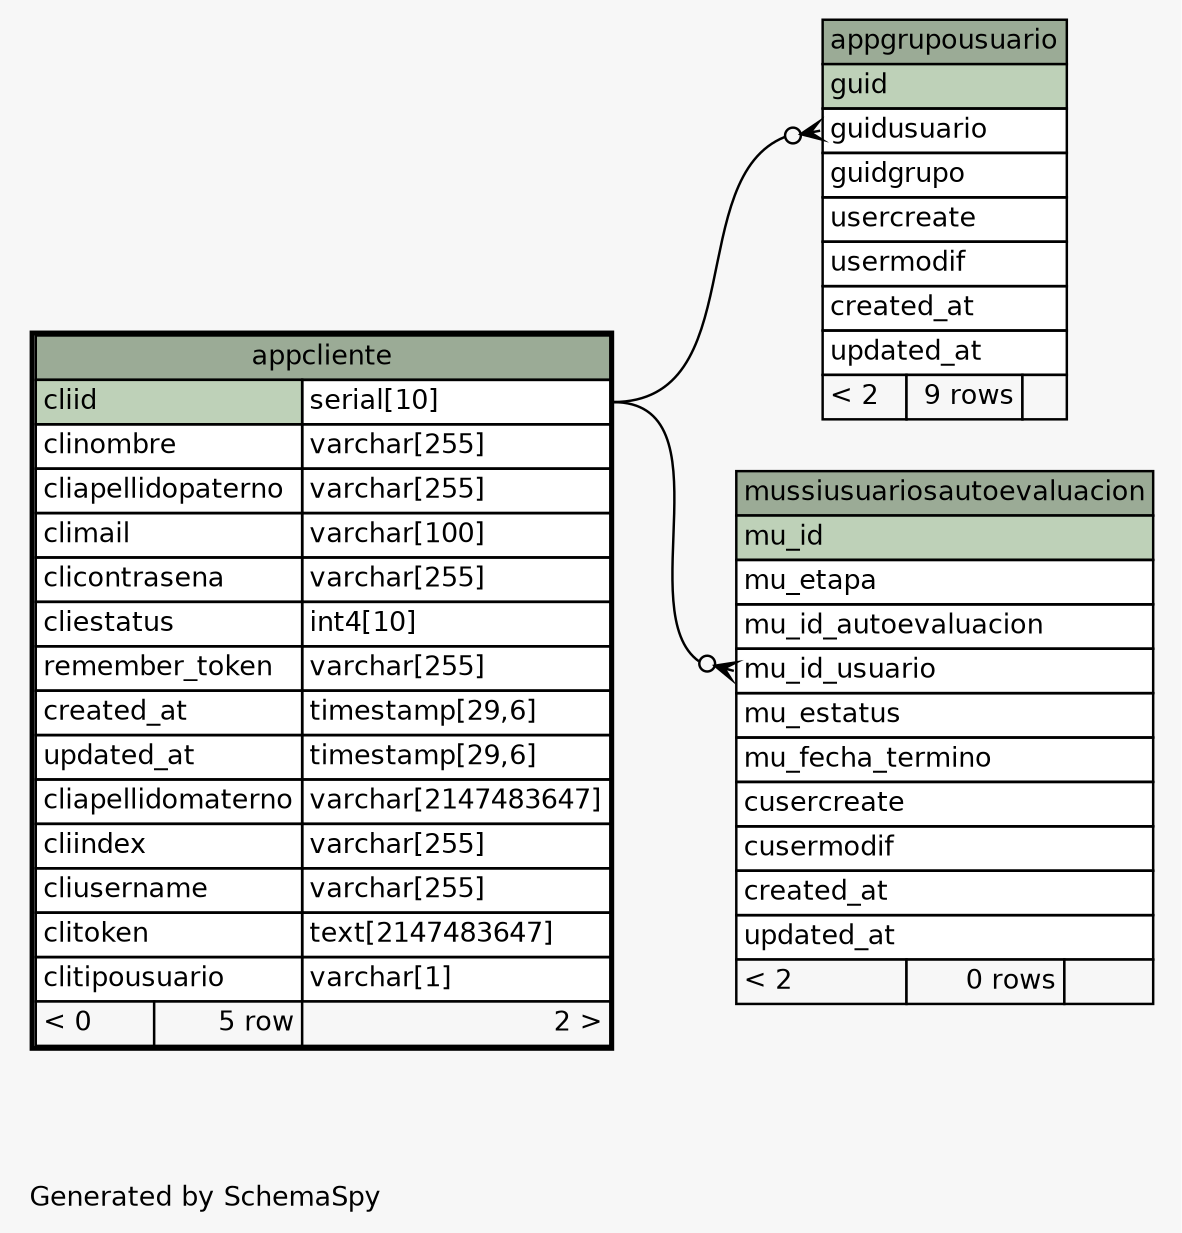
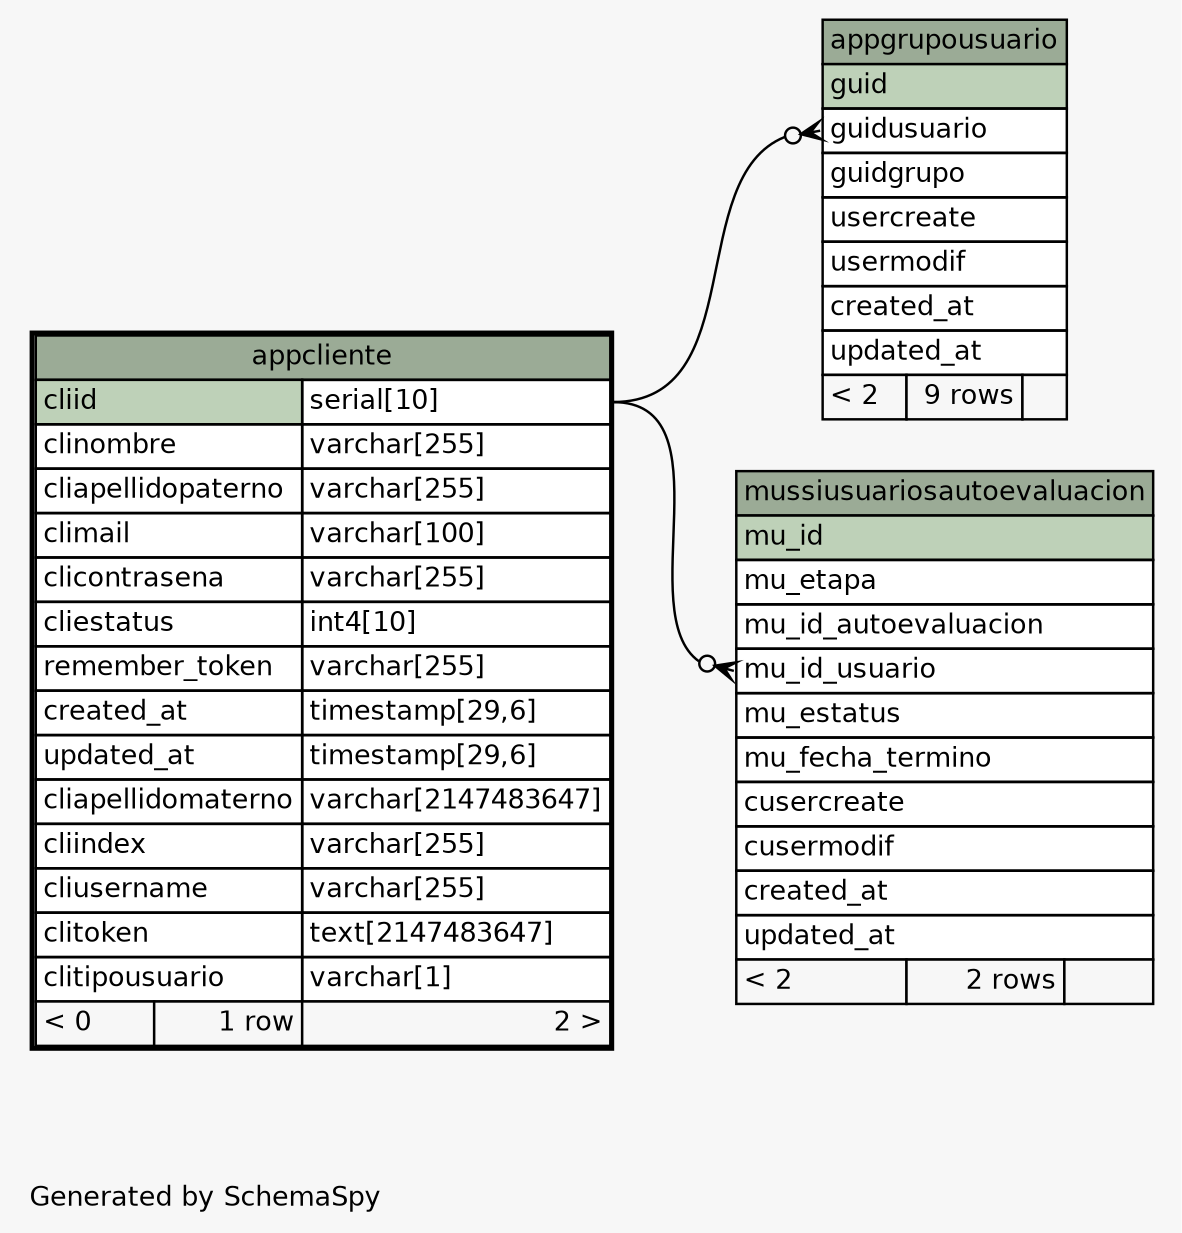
  digraph {
    bgcolor="#f7f7f7"
    fontname=Helvetica
    fontsize=11
    label="\nGenerated by SchemaSpy"
    labeljust=l
    nodesep=0.18
    rankdir=RL
    ranksep=0.46
    node [fontname=Helvetica fontsize=11 shape=plaintext]
    edge [arrowhead=none arrowsize=0.8 arrowtail=crowodot dir=back headport="cliid.type:e"]
    n1 [label=<     <TABLE BORDER="0" CELLBORDER="1" CELLSPACING="0" BGCOLOR="#ffffff">       <TR><TD COLSPAN="3" BGCOLOR="#9bab96" ALIGN="CENTER">appgrupousuario</TD></TR>       <TR><TD PORT="guid" COLSPAN="3" BGCOLOR="#bed1b8" ALIGN="LEFT">guid</TD></TR>       <TR><TD PORT="guidusuario" COLSPAN="3" ALIGN="LEFT">guidusuario</TD></TR>       <TR><TD PORT="guidgrupo" COLSPAN="3" ALIGN="LEFT">guidgrupo</TD></TR>       <TR><TD PORT="usercreate" COLSPAN="3" ALIGN="LEFT">usercreate</TD></TR>       <TR><TD PORT="usermodif" COLSPAN="3" ALIGN="LEFT">usermodif</TD></TR>       <TR><TD PORT="created_at" COLSPAN="3" ALIGN="LEFT">created_at</TD></TR>       <TR><TD PORT="updated_at" COLSPAN="3" ALIGN="LEFT">updated_at</TD></TR>       <TR><TD ALIGN="LEFT" BGCOLOR="#f7f7f7">&lt; 2</TD><TD ALIGN="RIGHT" BGCOLOR="#f7f7f7">9 rows</TD><TD ALIGN="RIGHT" BGCOLOR="#f7f7f7">  </TD></TR>     </TABLE>>]
-   n2 [label=<     <TABLE BORDER="2" CELLBORDER="1" CELLSPACING="0" BGCOLOR="#ffffff">       <TR><TD COLSPAN="3" BGCOLOR="#9bab96" ALIGN="CENTER">appcliente</TD></TR>       <TR><TD PORT="cliid" COLSPAN="2" BGCOLOR="#bed1b8" ALIGN="LEFT">cliid</TD><TD PORT="cliid.type" ALIGN="LEFT">serial[10]</TD></TR>       <TR><TD PORT="clinombre" COLSPAN="2" ALIGN="LEFT">clinombre</TD><TD PORT="clinombre.type" ALIGN="LEFT">varchar[255]</TD></TR>       <TR><TD PORT="cliapellidopaterno" COLSPAN="2" ALIGN="LEFT">cliapellidopaterno</TD><TD PORT="cliapellidopaterno.type" ALIGN="LEFT">varchar[255]</TD></TR>       <TR><TD PORT="climail" COLSPAN="2" ALIGN="LEFT">climail</TD><TD PORT="climail.type" ALIGN="LEFT">varchar[100]</TD></TR>       <TR><TD PORT="clicontrasena" COLSPAN="2" ALIGN="LEFT">clicontrasena</TD><TD PORT="clicontrasena.type" ALIGN="LEFT">varchar[255]</TD></TR>       <TR><TD PORT="cliestatus" COLSPAN="2" ALIGN="LEFT">cliestatus</TD><TD PORT="cliestatus.type" ALIGN="LEFT">int4[10]</TD></TR>       <TR><TD PORT="remember_token" COLSPAN="2" ALIGN="LEFT">remember_token</TD><TD PORT="remember_token.type" ALIGN="LEFT">varchar[255]</TD></TR>       <TR><TD PORT="created_at" COLSPAN="2" ALIGN="LEFT">created_at</TD><TD PORT="created_at.type" ALIGN="LEFT">timestamp[29,6]</TD></TR>       <TR><TD PORT="updated_at" COLSPAN="2" ALIGN="LEFT">updated_at</TD><TD PORT="updated_at.type" ALIGN="LEFT">timestamp[29,6]</TD></TR>       <TR><TD PORT="cliapellidomaterno" COLSPAN="2" ALIGN="LEFT">cliapellidomaterno</TD><TD PORT="cliapellidomaterno.type" ALIGN="LEFT">varchar[2147483647]</TD></TR>       <TR><TD PORT="cliindex" COLSPAN="2" ALIGN="LEFT">cliindex</TD><TD PORT="cliindex.type" ALIGN="LEFT">varchar[255]</TD></TR>       <TR><TD PORT="cliusername" COLSPAN="2" ALIGN="LEFT">cliusername</TD><TD PORT="cliusername.type" ALIGN="LEFT">varchar[255]</TD></TR>       <TR><TD PORT="clitoken" COLSPAN="2" ALIGN="LEFT">clitoken</TD><TD PORT="clitoken.type" ALIGN="LEFT">text[2147483647]</TD></TR>       <TR><TD PORT="clitipousuario" COLSPAN="2" ALIGN="LEFT">clitipousuario</TD><TD PORT="clitipousuario.type" ALIGN="LEFT">varchar[1]</TD></TR>       <TR><TD ALIGN="LEFT" BGCOLOR="#f7f7f7">&lt; 0</TD><TD ALIGN="RIGHT" BGCOLOR="#f7f7f7">5 row</TD><TD ALIGN="RIGHT" BGCOLOR="#f7f7f7">2 &gt;</TD></TR>     </TABLE>>]
-   n3 [label=<     <TABLE BORDER="0" CELLBORDER="1" CELLSPACING="0" BGCOLOR="#ffffff">       <TR><TD COLSPAN="3" BGCOLOR="#9bab96" ALIGN="CENTER">mussiusuariosautoevaluacion</TD></TR>       <TR><TD PORT="mu_id" COLSPAN="3" BGCOLOR="#bed1b8" ALIGN="LEFT">mu_id</TD></TR>       <TR><TD PORT="mu_etapa" COLSPAN="3" ALIGN="LEFT">mu_etapa</TD></TR>       <TR><TD PORT="mu_id_autoevaluacion" COLSPAN="3" ALIGN="LEFT">mu_id_autoevaluacion</TD></TR>       <TR><TD PORT="mu_id_usuario" COLSPAN="3" ALIGN="LEFT">mu_id_usuario</TD></TR>       <TR><TD PORT="mu_estatus" COLSPAN="3" ALIGN="LEFT">mu_estatus</TD></TR>       <TR><TD PORT="mu_fecha_termino" COLSPAN="3" ALIGN="LEFT">mu_fecha_termino</TD></TR>       <TR><TD PORT="cusercreate" COLSPAN="3" ALIGN="LEFT">cusercreate</TD></TR>       <TR><TD PORT="cusermodif" COLSPAN="3" ALIGN="LEFT">cusermodif</TD></TR>       <TR><TD PORT="created_at" COLSPAN="3" ALIGN="LEFT">created_at</TD></TR>       <TR><TD PORT="updated_at" COLSPAN="3" ALIGN="LEFT">updated_at</TD></TR>       <TR><TD ALIGN="LEFT" BGCOLOR="#f7f7f7">&lt; 2</TD><TD ALIGN="RIGHT" BGCOLOR="#f7f7f7">0 rows</TD><TD ALIGN="RIGHT" BGCOLOR="#f7f7f7">  </TD></TR>     </TABLE>>]
+   n2 [label=<     <TABLE BORDER="2" CELLBORDER="1" CELLSPACING="0" BGCOLOR="#ffffff">       <TR><TD COLSPAN="3" BGCOLOR="#9bab96" ALIGN="CENTER">appcliente</TD></TR>       <TR><TD PORT="cliid" COLSPAN="2" BGCOLOR="#bed1b8" ALIGN="LEFT">cliid</TD><TD PORT="cliid.type" ALIGN="LEFT">serial[10]</TD></TR>       <TR><TD PORT="clinombre" COLSPAN="2" ALIGN="LEFT">clinombre</TD><TD PORT="clinombre.type" ALIGN="LEFT">varchar[255]</TD></TR>       <TR><TD PORT="cliapellidopaterno" COLSPAN="2" ALIGN="LEFT">cliapellidopaterno</TD><TD PORT="cliapellidopaterno.type" ALIGN="LEFT">varchar[255]</TD></TR>       <TR><TD PORT="climail" COLSPAN="2" ALIGN="LEFT">climail</TD><TD PORT="climail.type" ALIGN="LEFT">varchar[100]</TD></TR>       <TR><TD PORT="clicontrasena" COLSPAN="2" ALIGN="LEFT">clicontrasena</TD><TD PORT="clicontrasena.type" ALIGN="LEFT">varchar[255]</TD></TR>       <TR><TD PORT="cliestatus" COLSPAN="2" ALIGN="LEFT">cliestatus</TD><TD PORT="cliestatus.type" ALIGN="LEFT">int4[10]</TD></TR>       <TR><TD PORT="remember_token" COLSPAN="2" ALIGN="LEFT">remember_token</TD><TD PORT="remember_token.type" ALIGN="LEFT">varchar[255]</TD></TR>       <TR><TD PORT="created_at" COLSPAN="2" ALIGN="LEFT">created_at</TD><TD PORT="created_at.type" ALIGN="LEFT">timestamp[29,6]</TD></TR>       <TR><TD PORT="updated_at" COLSPAN="2" ALIGN="LEFT">updated_at</TD><TD PORT="updated_at.type" ALIGN="LEFT">timestamp[29,6]</TD></TR>       <TR><TD PORT="cliapellidomaterno" COLSPAN="2" ALIGN="LEFT">cliapellidomaterno</TD><TD PORT="cliapellidomaterno.type" ALIGN="LEFT">varchar[2147483647]</TD></TR>       <TR><TD PORT="cliindex" COLSPAN="2" ALIGN="LEFT">cliindex</TD><TD PORT="cliindex.type" ALIGN="LEFT">varchar[255]</TD></TR>       <TR><TD PORT="cliusername" COLSPAN="2" ALIGN="LEFT">cliusername</TD><TD PORT="cliusername.type" ALIGN="LEFT">varchar[255]</TD></TR>       <TR><TD PORT="clitoken" COLSPAN="2" ALIGN="LEFT">clitoken</TD><TD PORT="clitoken.type" ALIGN="LEFT">text[2147483647]</TD></TR>       <TR><TD PORT="clitipousuario" COLSPAN="2" ALIGN="LEFT">clitipousuario</TD><TD PORT="clitipousuario.type" ALIGN="LEFT">varchar[1]</TD></TR>       <TR><TD ALIGN="LEFT" BGCOLOR="#f7f7f7">&lt; 0</TD><TD ALIGN="RIGHT" BGCOLOR="#f7f7f7">1 row</TD><TD ALIGN="RIGHT" BGCOLOR="#f7f7f7">2 &gt;</TD></TR>     </TABLE>>]
+   n3 [label=<     <TABLE BORDER="0" CELLBORDER="1" CELLSPACING="0" BGCOLOR="#ffffff">       <TR><TD COLSPAN="3" BGCOLOR="#9bab96" ALIGN="CENTER">mussiusuariosautoevaluacion</TD></TR>       <TR><TD PORT="mu_id" COLSPAN="3" BGCOLOR="#bed1b8" ALIGN="LEFT">mu_id</TD></TR>       <TR><TD PORT="mu_etapa" COLSPAN="3" ALIGN="LEFT">mu_etapa</TD></TR>       <TR><TD PORT="mu_id_autoevaluacion" COLSPAN="3" ALIGN="LEFT">mu_id_autoevaluacion</TD></TR>       <TR><TD PORT="mu_id_usuario" COLSPAN="3" ALIGN="LEFT">mu_id_usuario</TD></TR>       <TR><TD PORT="mu_estatus" COLSPAN="3" ALIGN="LEFT">mu_estatus</TD></TR>       <TR><TD PORT="mu_fecha_termino" COLSPAN="3" ALIGN="LEFT">mu_fecha_termino</TD></TR>       <TR><TD PORT="cusercreate" COLSPAN="3" ALIGN="LEFT">cusercreate</TD></TR>       <TR><TD PORT="cusermodif" COLSPAN="3" ALIGN="LEFT">cusermodif</TD></TR>       <TR><TD PORT="created_at" COLSPAN="3" ALIGN="LEFT">created_at</TD></TR>       <TR><TD PORT="updated_at" COLSPAN="3" ALIGN="LEFT">updated_at</TD></TR>       <TR><TD ALIGN="LEFT" BGCOLOR="#f7f7f7">&lt; 2</TD><TD ALIGN="RIGHT" BGCOLOR="#f7f7f7">2 rows</TD><TD ALIGN="RIGHT" BGCOLOR="#f7f7f7">  </TD></TR>     </TABLE>>]
    n1 -> n2 [tailport="guidusuario:w"]
    n3 -> n2 [tailport="mu_id_usuario:w"]
  }
